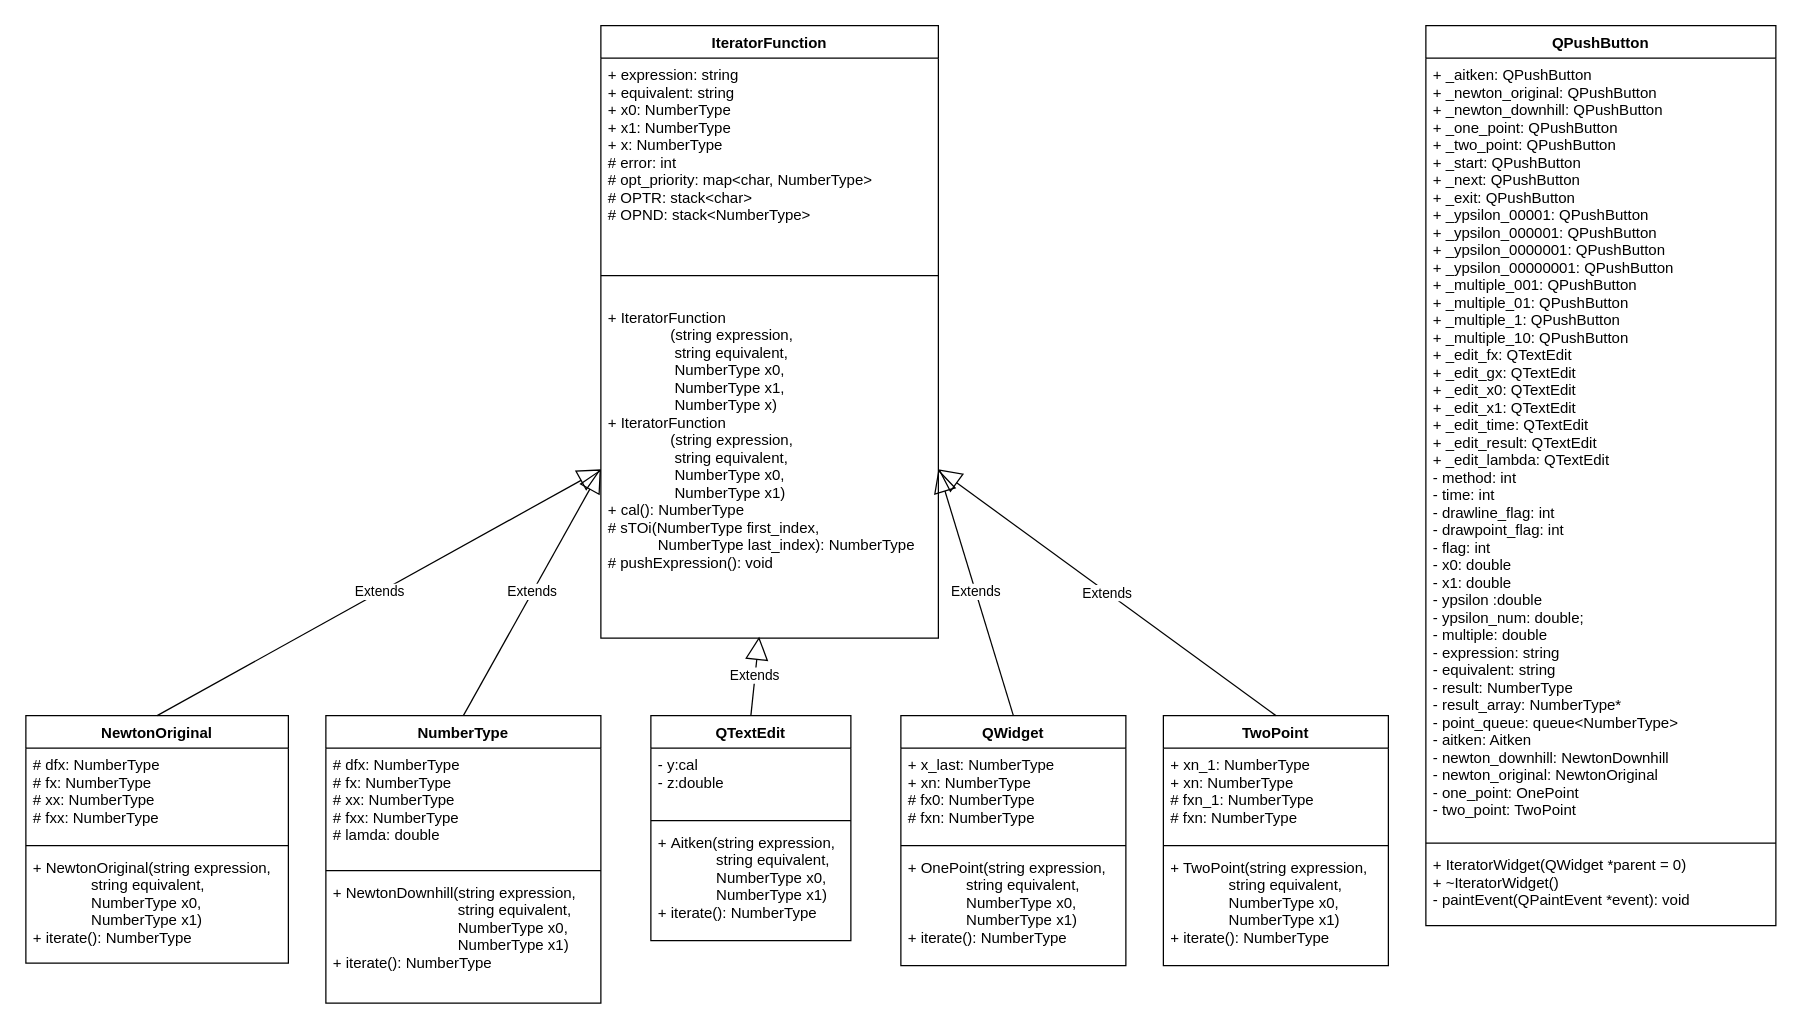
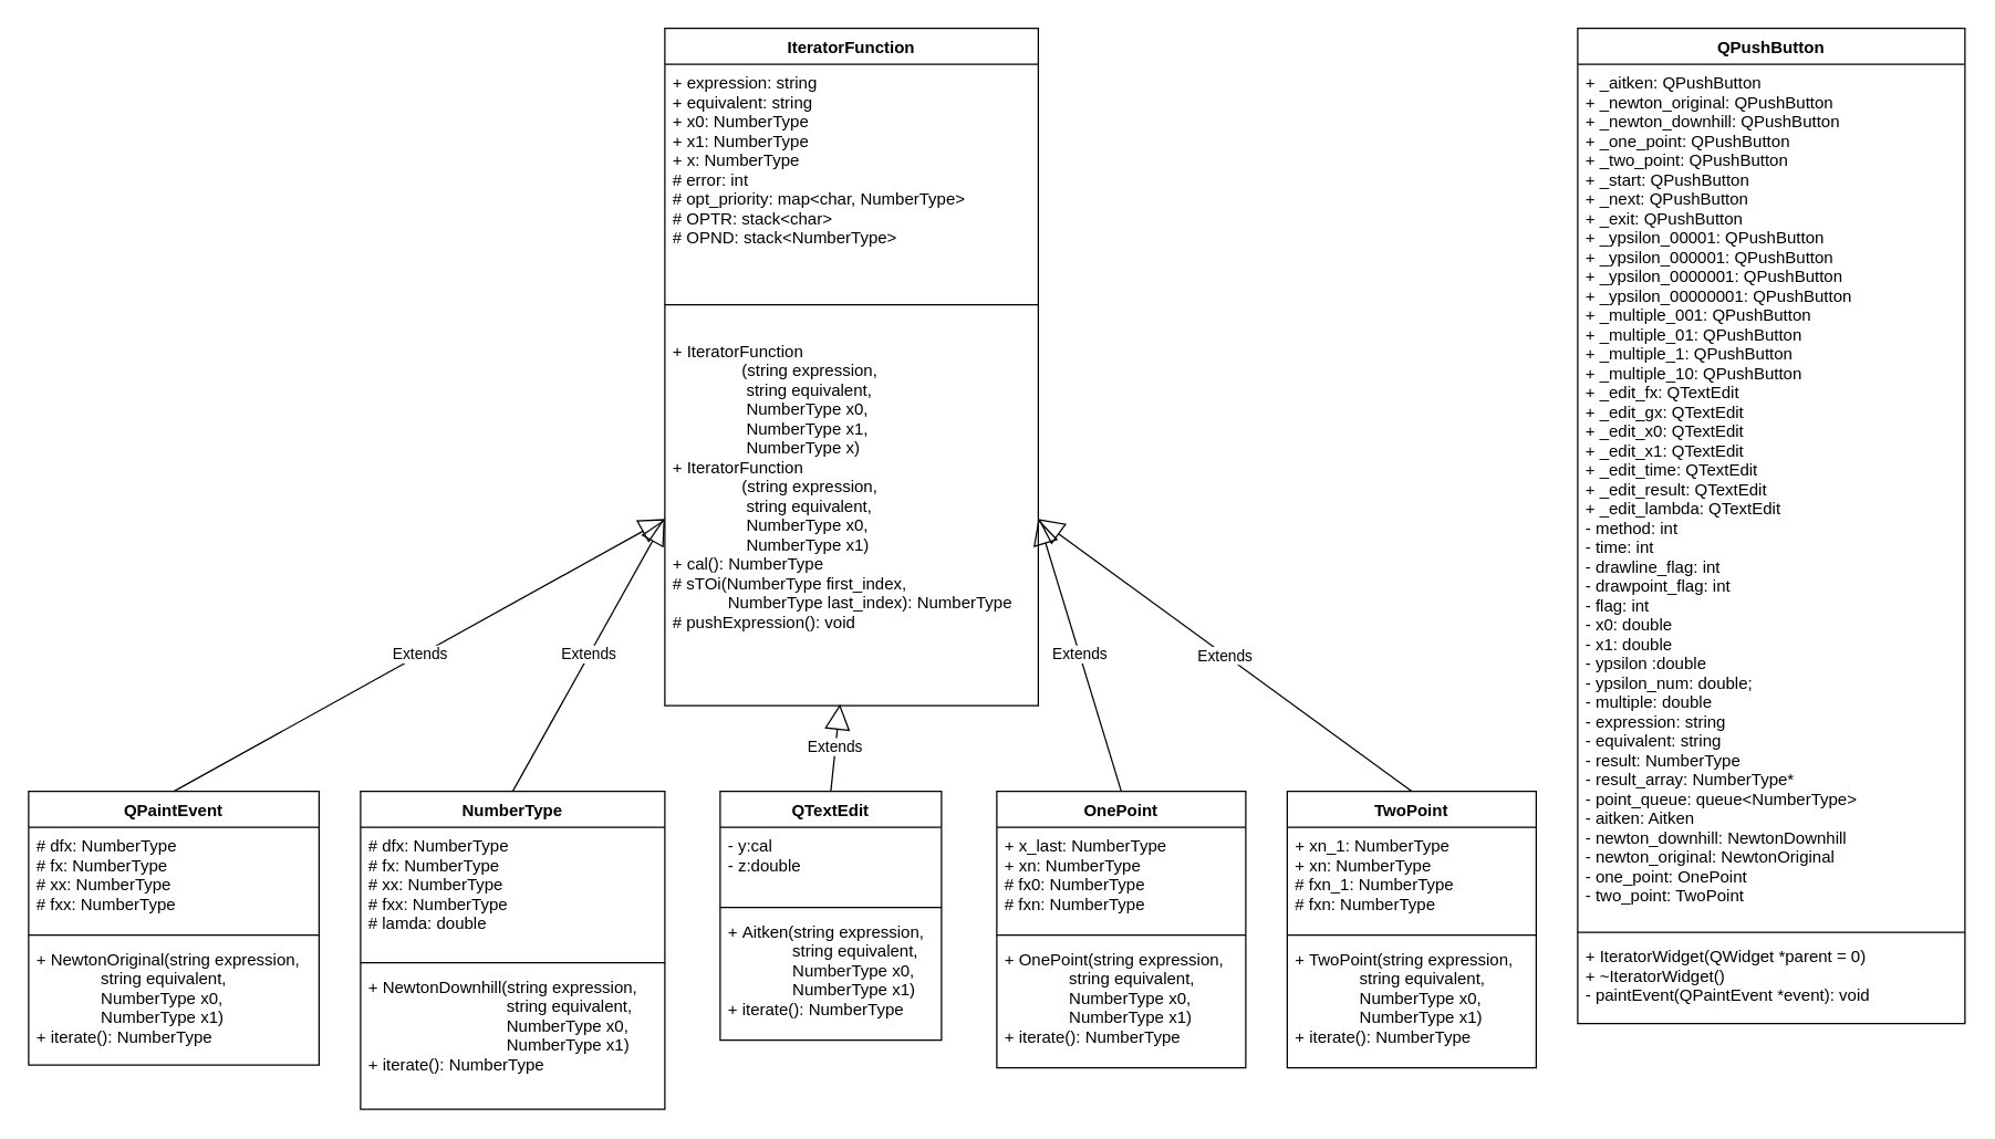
  <mxCell id="0" />
  <mxCell id="1" parent="0" />
  <mxCell id="2" value="QTextEdit" style="swimlane;fontStyle=1;align=center;verticalAlign=top;childLayout=stackLayout;horizontal=1;startSize=26;horizontalStack=0;resizeParent=1;resizeParentMax=0;resizeLast=0;collapsible=1;marginBottom=0;" parent="1" vertex="1"><mxGeometry x="520" y="572" width="160" height="180" as="geometry" /></mxCell>
  <mxCell id="3" value="- y:cal&#10;- z:double" style="text;strokeColor=none;fillColor=none;align=left;verticalAlign=top;spacingLeft=4;spacingRight=4;overflow=hidden;rotatable=0;points=[[0,0.5],[1,0.5]];portConstraint=eastwest;" parent="2" vertex="1"><mxGeometry y="26" width="160" height="54" as="geometry" /></mxCell>
  <mxCell id="4" value="" style="line;strokeWidth=1;fillColor=none;align=left;verticalAlign=middle;spacingTop=-1;spacingLeft=3;spacingRight=3;rotatable=0;labelPosition=right;points=[];portConstraint=eastwest;" parent="2" vertex="1"><mxGeometry y="80" width="160" height="8" as="geometry" /></mxCell>
  <mxCell id="5" value="+ Aitken(string expression, &#10;              string equivalent, &#10;              NumberType x0, &#10;              NumberType x1)&#10;+ iterate(): NumberType" style="text;strokeColor=none;fillColor=none;align=left;verticalAlign=top;spacingLeft=4;spacingRight=4;overflow=hidden;rotatable=0;points=[[0,0.5],[1,0.5]];portConstraint=eastwest;" parent="2" vertex="1"><mxGeometry y="88" width="160" height="92" as="geometry" /></mxCell>
  <mxCell id="6" value="Extends" style="endArrow=block;endSize=16;endFill=0;html=1;exitX=0.5;exitY=0;exitDx=0;exitDy=0;entryX=0.469;entryY=0.996;entryDx=0;entryDy=0;entryPerimeter=0;" parent="1" source="2" target="10" edge="1"><mxGeometry width="160" relative="1" as="geometry"><mxPoint x="211.5" y="530" as="sourcePoint" /><mxPoint x="470" y="420" as="targetPoint" /></mxGeometry></mxCell>
  <mxCell id="7" value="IteratorFunction" style="swimlane;fontStyle=1;align=center;verticalAlign=top;childLayout=stackLayout;horizontal=1;startSize=26;horizontalStack=0;resizeParent=1;resizeParentMax=0;resizeLast=0;collapsible=1;marginBottom=0;" parent="1" vertex="1"><mxGeometry x="480" y="20" width="270" height="490" as="geometry" /></mxCell>
  <mxCell id="8" value="+ expression: string&#10;+ equivalent: string&#10;+ x0: NumberType&#10;+ x1: NumberType&#10;+ x: NumberType&#10;# error: int&#10;# opt_priority: map&lt;char, NumberType&gt;&#10;# OPTR: stack&lt;char&gt;&#10;# OPND: stack&lt;NumberType&gt;&#10;" style="text;strokeColor=none;fillColor=none;align=left;verticalAlign=top;spacingLeft=4;spacingRight=4;overflow=hidden;rotatable=0;points=[[0,0.5],[1,0.5]];portConstraint=eastwest;" parent="7" vertex="1"><mxGeometry y="26" width="270" height="154" as="geometry" /></mxCell>
  <mxCell id="9" value="" style="line;strokeWidth=1;fillColor=none;align=left;verticalAlign=middle;spacingTop=-1;spacingLeft=3;spacingRight=3;rotatable=0;labelPosition=right;points=[];portConstraint=eastwest;" parent="7" vertex="1"><mxGeometry y="180" width="270" height="40" as="geometry" /></mxCell>
  <mxCell id="10" value="+ IteratorFunction&#10;               (string expression, &#10;                string equivalent, &#10;                NumberType x0, &#10;                NumberType x1, &#10;                NumberType x)&#10;+ IteratorFunction&#10;               (string expression, &#10;                string equivalent, &#10;                NumberType x0, &#10;                NumberType x1)&#10;+ cal(): NumberType&#10;# sTOi(NumberType first_index, &#10;            NumberType last_index): NumberType&#10;# pushExpression(): void&#10;" style="text;strokeColor=none;fillColor=none;align=left;verticalAlign=top;spacingLeft=4;spacingRight=4;overflow=hidden;rotatable=0;points=[[0,0.5],[1,0.5]];portConstraint=eastwest;" parent="7" vertex="1"><mxGeometry y="220" width="270" height="270" as="geometry" /></mxCell>
- <mxCell id="11" value="NewtonOriginal" style="swimlane;fontStyle=1;align=center;verticalAlign=top;childLayout=stackLayout;horizontal=1;startSize=26;horizontalStack=0;resizeParent=1;resizeParentMax=0;resizeLast=0;collapsible=1;marginBottom=0;" parent="1" vertex="1"><mxGeometry x="20" y="572" width="210" height="198" as="geometry" /></mxCell>
+ <mxCell id="11" value="QPaintEvent" style="swimlane;fontStyle=1;align=center;verticalAlign=top;childLayout=stackLayout;horizontal=1;startSize=26;horizontalStack=0;resizeParent=1;resizeParentMax=0;resizeLast=0;collapsible=1;marginBottom=0;" parent="1" vertex="1"><mxGeometry x="20" y="572" width="210" height="198" as="geometry" /></mxCell>
  <mxCell id="12" value="# dfx: NumberType&#10;# fx: NumberType&#10;# xx: NumberType&#10;# fxx: NumberType" style="text;strokeColor=none;fillColor=none;align=left;verticalAlign=top;spacingLeft=4;spacingRight=4;overflow=hidden;rotatable=0;points=[[0,0.5],[1,0.5]];portConstraint=eastwest;" parent="11" vertex="1"><mxGeometry y="26" width="210" height="74" as="geometry" /></mxCell>
  <mxCell id="13" value="" style="line;strokeWidth=1;fillColor=none;align=left;verticalAlign=middle;spacingTop=-1;spacingLeft=3;spacingRight=3;rotatable=0;labelPosition=right;points=[];portConstraint=eastwest;" parent="11" vertex="1"><mxGeometry y="100" width="210" height="8" as="geometry" /></mxCell>
  <mxCell id="14" value="+ NewtonOriginal(string expression, &#10;              string equivalent, &#10;              NumberType x0, &#10;              NumberType x1)&#10;+ iterate(): NumberType" style="text;strokeColor=none;fillColor=none;align=left;verticalAlign=top;spacingLeft=4;spacingRight=4;overflow=hidden;rotatable=0;points=[[0,0.5],[1,0.5]];portConstraint=eastwest;" parent="11" vertex="1"><mxGeometry y="108" width="210" height="90" as="geometry" /></mxCell>
  <mxCell id="15" value="NumberType" style="swimlane;fontStyle=1;align=center;verticalAlign=top;childLayout=stackLayout;horizontal=1;startSize=26;horizontalStack=0;resizeParent=1;resizeParentMax=0;resizeLast=0;collapsible=1;marginBottom=0;" parent="1" vertex="1"><mxGeometry x="260" y="572" width="220" height="230" as="geometry" /></mxCell>
  <mxCell id="16" value="# dfx: NumberType&#10;# fx: NumberType&#10;# xx: NumberType&#10;# fxx: NumberType&#10;# lamda: double" style="text;strokeColor=none;fillColor=none;align=left;verticalAlign=top;spacingLeft=4;spacingRight=4;overflow=hidden;rotatable=0;points=[[0,0.5],[1,0.5]];portConstraint=eastwest;" parent="15" vertex="1"><mxGeometry y="26" width="220" height="94" as="geometry" /></mxCell>
  <mxCell id="17" value="" style="line;strokeWidth=1;fillColor=none;align=left;verticalAlign=middle;spacingTop=-1;spacingLeft=3;spacingRight=3;rotatable=0;labelPosition=right;points=[];portConstraint=eastwest;" parent="15" vertex="1"><mxGeometry y="120" width="220" height="8" as="geometry" /></mxCell>
  <mxCell id="18" value="+ NewtonDownhill(string expression, &#10;                              string equivalent, &#10;                              NumberType x0, &#10;                              NumberType x1)&#10;+ iterate(): NumberType" style="text;strokeColor=none;fillColor=none;align=left;verticalAlign=top;spacingLeft=4;spacingRight=4;overflow=hidden;rotatable=0;points=[[0,0.5],[1,0.5]];portConstraint=eastwest;" parent="15" vertex="1"><mxGeometry y="128" width="220" height="102" as="geometry" /></mxCell>
  <mxCell id="19" value="TwoPoint" style="swimlane;fontStyle=1;align=center;verticalAlign=top;childLayout=stackLayout;horizontal=1;startSize=26;horizontalStack=0;resizeParent=1;resizeParentMax=0;resizeLast=0;collapsible=1;marginBottom=0;" parent="1" vertex="1"><mxGeometry x="930" y="572" width="180" height="200" as="geometry" /></mxCell>
  <mxCell id="20" value="+ xn_1: NumberType&#10;+ xn: NumberType&#10;# fxn_1: NumberType&#10;# fxn: NumberType" style="text;strokeColor=none;fillColor=none;align=left;verticalAlign=top;spacingLeft=4;spacingRight=4;overflow=hidden;rotatable=0;points=[[0,0.5],[1,0.5]];portConstraint=eastwest;" parent="19" vertex="1"><mxGeometry y="26" width="180" height="74" as="geometry" /></mxCell>
  <mxCell id="21" value="" style="line;strokeWidth=1;fillColor=none;align=left;verticalAlign=middle;spacingTop=-1;spacingLeft=3;spacingRight=3;rotatable=0;labelPosition=right;points=[];portConstraint=eastwest;" parent="19" vertex="1"><mxGeometry y="100" width="180" height="8" as="geometry" /></mxCell>
  <mxCell id="22" value="+ TwoPoint(string expression, &#10;              string equivalent, &#10;              NumberType x0, &#10;              NumberType x1)&#10;+ iterate(): NumberType" style="text;strokeColor=none;fillColor=none;align=left;verticalAlign=top;spacingLeft=4;spacingRight=4;overflow=hidden;rotatable=0;points=[[0,0.5],[1,0.5]];portConstraint=eastwest;" parent="19" vertex="1"><mxGeometry y="108" width="180" height="92" as="geometry" /></mxCell>
- <mxCell id="23" value="QWidget" style="swimlane;fontStyle=1;align=center;verticalAlign=top;childLayout=stackLayout;horizontal=1;startSize=26;horizontalStack=0;resizeParent=1;resizeParentMax=0;resizeLast=0;collapsible=1;marginBottom=0;" parent="1" vertex="1"><mxGeometry x="720" y="572" width="180" height="200" as="geometry" /></mxCell>
+ <mxCell id="23" value="OnePoint" style="swimlane;fontStyle=1;align=center;verticalAlign=top;childLayout=stackLayout;horizontal=1;startSize=26;horizontalStack=0;resizeParent=1;resizeParentMax=0;resizeLast=0;collapsible=1;marginBottom=0;" parent="1" vertex="1"><mxGeometry x="720" y="572" width="180" height="200" as="geometry" /></mxCell>
  <mxCell id="24" value="+ x_last: NumberType&#10;+ xn: NumberType&#10;# fx0: NumberType&#10;# fxn: NumberType" style="text;strokeColor=none;fillColor=none;align=left;verticalAlign=top;spacingLeft=4;spacingRight=4;overflow=hidden;rotatable=0;points=[[0,0.5],[1,0.5]];portConstraint=eastwest;" parent="23" vertex="1"><mxGeometry y="26" width="180" height="74" as="geometry" /></mxCell>
  <mxCell id="25" value="" style="line;strokeWidth=1;fillColor=none;align=left;verticalAlign=middle;spacingTop=-1;spacingLeft=3;spacingRight=3;rotatable=0;labelPosition=right;points=[];portConstraint=eastwest;" parent="23" vertex="1"><mxGeometry y="100" width="180" height="8" as="geometry" /></mxCell>
  <mxCell id="26" value="+ OnePoint(string expression, &#10;              string equivalent, &#10;              NumberType x0, &#10;              NumberType x1)&#10;+ iterate(): NumberType" style="text;strokeColor=none;fillColor=none;align=left;verticalAlign=top;spacingLeft=4;spacingRight=4;overflow=hidden;rotatable=0;points=[[0,0.5],[1,0.5]];portConstraint=eastwest;" parent="23" vertex="1"><mxGeometry y="108" width="180" height="92" as="geometry" /></mxCell>
  <mxCell id="27" value="Extends" style="endArrow=block;endSize=16;endFill=0;html=1;exitX=0.5;exitY=0;exitDx=0;exitDy=0;entryX=0;entryY=0.5;entryDx=0;entryDy=0;" parent="1" source="11" target="10" edge="1"><mxGeometry width="160" relative="1" as="geometry"><mxPoint x="267" y="802" as="sourcePoint" /><mxPoint x="357" y="623" as="targetPoint" /></mxGeometry></mxCell>
  <mxCell id="28" value="Extends" style="endArrow=block;endSize=16;endFill=0;html=1;exitX=0.5;exitY=0;exitDx=0;exitDy=0;entryX=0;entryY=0.5;entryDx=0;entryDy=0;" parent="1" source="15" target="10" edge="1"><mxGeometry width="160" relative="1" as="geometry"><mxPoint x="267" y="802" as="sourcePoint" /><mxPoint x="517" y="623" as="targetPoint" /></mxGeometry></mxCell>
  <mxCell id="29" value="Extends" style="endArrow=block;endSize=16;endFill=0;html=1;exitX=0.5;exitY=0;exitDx=0;exitDy=0;entryX=1;entryY=0.5;entryDx=0;entryDy=0;" parent="1" source="23" target="10" edge="1"><mxGeometry width="160" relative="1" as="geometry"><mxPoint x="267" y="802" as="sourcePoint" /><mxPoint x="870" y="643" as="targetPoint" /></mxGeometry></mxCell>
  <mxCell id="30" value="Extends" style="endArrow=block;endSize=16;endFill=0;html=1;exitX=0.5;exitY=0;exitDx=0;exitDy=0;entryX=1;entryY=0.5;entryDx=0;entryDy=0;" parent="1" source="19" target="10" edge="1"><mxGeometry width="160" relative="1" as="geometry"><mxPoint x="267" y="802" as="sourcePoint" /><mxPoint x="880" y="440" as="targetPoint" /></mxGeometry></mxCell>
  <mxCell id="31" value="QPushButton" style="swimlane;fontStyle=1;align=center;verticalAlign=top;childLayout=stackLayout;horizontal=1;startSize=26;horizontalStack=0;resizeParent=1;resizeParentMax=0;resizeLast=0;collapsible=1;marginBottom=0;" parent="1" vertex="1"><mxGeometry x="1140" y="20" width="280" height="720" as="geometry" /></mxCell>
  <mxCell id="32" value="+ _aitken: QPushButton&#10;+ _newton_original: QPushButton&#10;+ _newton_downhill: QPushButton&#10;+ _one_point: QPushButton&#10;+ _two_point: QPushButton&#10;+ _start: QPushButton&#10;+ _next: QPushButton&#10;+ _exit: QPushButton&#10;+ _ypsilon_00001: QPushButton&#10;+ _ypsilon_000001: QPushButton&#10;+ _ypsilon_0000001: QPushButton&#10;+ _ypsilon_00000001: QPushButton&#10;+ _multiple_001: QPushButton&#10;+ _multiple_01: QPushButton&#10;+ _multiple_1: QPushButton&#10;+ _multiple_10: QPushButton&#10;+ _edit_fx: QTextEdit&#10;+ _edit_gx: QTextEdit&#10;+ _edit_x0: QTextEdit&#10;+ _edit_x1: QTextEdit&#10;+ _edit_time: QTextEdit&#10;+ _edit_result: QTextEdit&#10;+ _edit_lambda: QTextEdit&#10;- method: int&#10;- time: int&#10;- drawline_flag: int&#10;- drawpoint_flag: int&#10;- flag: int&#10;- x0: double&#10;- x1: double&#10;- ypsilon :double&#10;- ypsilon_num: double;&#10;- multiple: double&#10;- expression: string&#10;- equivalent: string&#10;- result: NumberType&#10;- result_array: NumberType*&#10;- point_queue: queue&lt;NumberType&gt;&#10;- aitken: Aitken&#10;- newton_downhill: NewtonDownhill&#10;- newton_original: NewtonOriginal&#10;- one_point: OnePoint&#10;- two_point: TwoPoint&#10;" style="text;strokeColor=none;fillColor=none;align=left;verticalAlign=top;spacingLeft=4;spacingRight=4;overflow=hidden;rotatable=0;points=[[0,0.5],[1,0.5]];portConstraint=eastwest;" parent="31" vertex="1"><mxGeometry y="26" width="280" height="624" as="geometry" /></mxCell>
  <mxCell id="33" value="" style="line;strokeWidth=1;fillColor=none;align=left;verticalAlign=middle;spacingTop=-1;spacingLeft=3;spacingRight=3;rotatable=0;labelPosition=right;points=[];portConstraint=eastwest;" parent="31" vertex="1"><mxGeometry y="650" width="280" height="8" as="geometry" /></mxCell>
  <mxCell id="34" value="+ IteratorWidget(QWidget *parent = 0)&#10;+ ~IteratorWidget()&#10;- paintEvent(QPaintEvent *event): void" style="text;strokeColor=none;fillColor=none;align=left;verticalAlign=top;spacingLeft=4;spacingRight=4;overflow=hidden;rotatable=0;points=[[0,0.5],[1,0.5]];portConstraint=eastwest;" parent="31" vertex="1"><mxGeometry y="658" width="280" height="62" as="geometry" /></mxCell>
